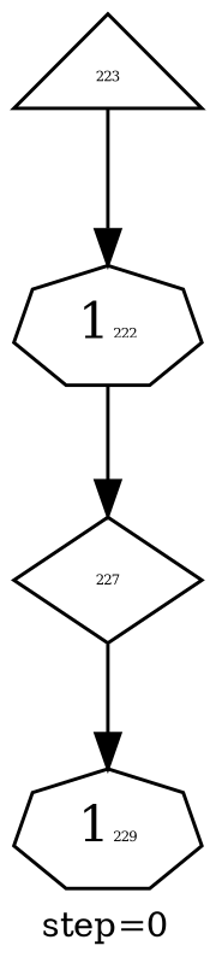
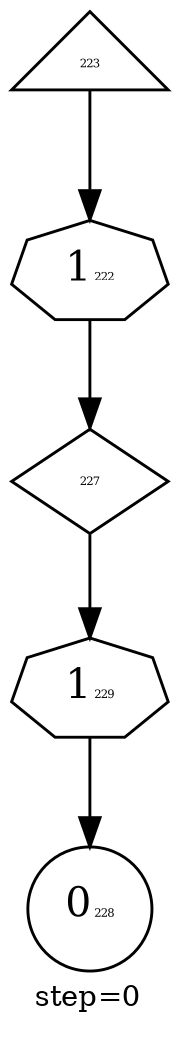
  digraph {
    fontsize=10
    label="step=0"
    labeljust=left
    labelloc=bottom
    node [color=black labelfontcolor=black peripheries=1 shape=septagon]
    edge [color=black]
    n1 [label=<<FONT POINT-SIZE='4'>223</FONT>> shape=triangle]
    n2 [label=<1<FONT POINT-SIZE='4'>222</FONT>> labelfontcolor=""]
    n3 [label=<<FONT POINT-SIZE='4'>227</FONT>> shape=diamond]
    n4 [label=<1<FONT POINT-SIZE='4'>229</FONT>> labelfontcolor=""]
+   n5 [label=<0<FONT POINT-SIZE='4'>228</FONT>> shape=circle]
    n1 -> n2
    n2 -> n3
    n3 -> n4
+   n4 -> n5
  }
